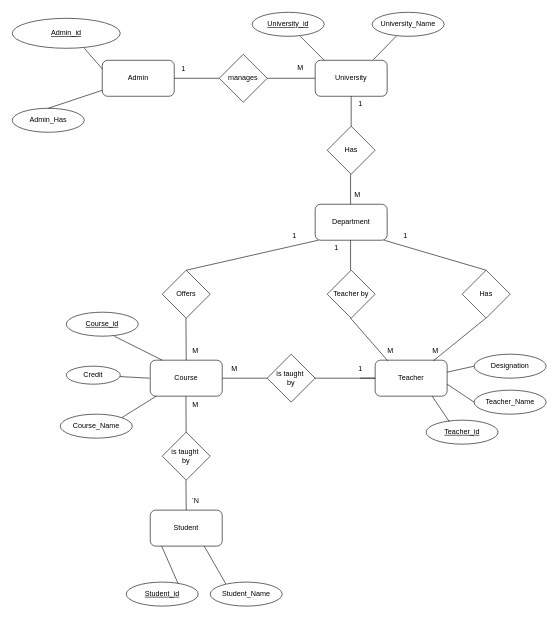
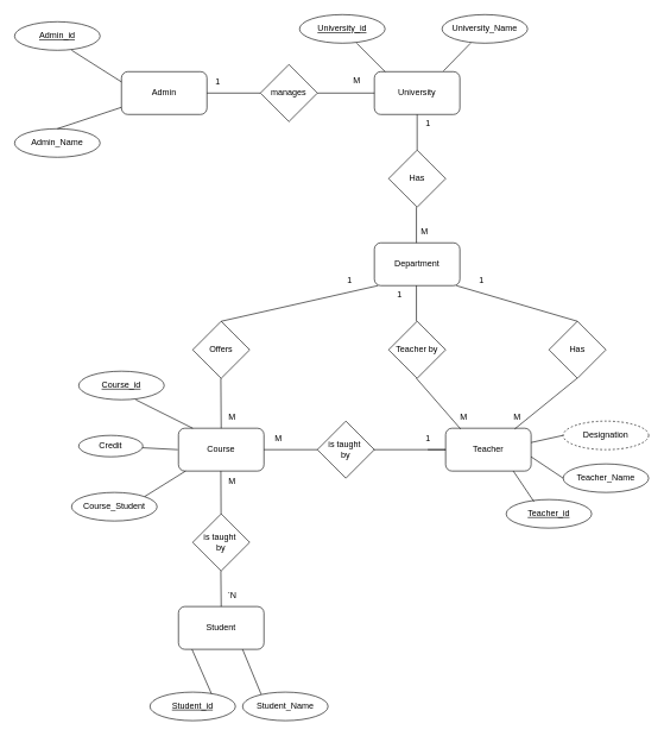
  <mxCell id="0" />
  <mxCell id="1" parent="0" />
  <mxCell id="2" value="University" style="rounded=1;whiteSpace=wrap;html=1;" vertex="1" parent="1"><mxGeometry x="525" y="100" width="120" height="60" as="geometry" /></mxCell>
  <mxCell id="3" value="Department" style="rounded=1;whiteSpace=wrap;html=1;" vertex="1" parent="1"><mxGeometry x="525" y="340" width="120" height="60" as="geometry" /></mxCell>
  <mxCell id="4" value="Has" style="rhombus;whiteSpace=wrap;html=1;" vertex="1" parent="1"><mxGeometry x="545" y="210" width="80" height="80" as="geometry" /></mxCell>
  <mxCell id="5" value="" style="endArrow=none;html=1;rounded=0;exitX=0.5;exitY=0;exitDx=0;exitDy=0;entryX=0.5;entryY=1;entryDx=0;entryDy=0;" edge="1" parent="1" source="4" target="2"><mxGeometry width="50" height="50" relative="1" as="geometry"><mxPoint x="540" y="210" as="sourcePoint" /><mxPoint x="590" y="160" as="targetPoint" /></mxGeometry></mxCell>
  <mxCell id="6" value="" style="endArrow=none;html=1;rounded=0;exitX=0.5;exitY=0;exitDx=0;exitDy=0;entryX=0.5;entryY=1;entryDx=0;entryDy=0;" edge="1" parent="1"><mxGeometry width="50" height="50" relative="1" as="geometry"><mxPoint x="584" y="340" as="sourcePoint" /><mxPoint x="584" y="290" as="targetPoint" /></mxGeometry></mxCell>
  <mxCell id="7" value="&lt;u&gt;University_id&lt;/u&gt;" style="ellipse;whiteSpace=wrap;html=1;" vertex="1" parent="1"><mxGeometry x="420" y="20" width="120" height="40" as="geometry" /></mxCell>
  <mxCell id="8" value="University_Name" style="ellipse;whiteSpace=wrap;html=1;" vertex="1" parent="1"><mxGeometry x="620" y="20" width="120" height="40" as="geometry" /></mxCell>
  <mxCell id="9" value="" style="endArrow=none;html=1;rounded=0;exitX=0.125;exitY=0;exitDx=0;exitDy=0;entryX=0.5;entryY=1;entryDx=0;entryDy=0;exitPerimeter=0;" edge="1" parent="1" source="2"><mxGeometry width="50" height="50" relative="1" as="geometry"><mxPoint x="500" y="110" as="sourcePoint" /><mxPoint x="500" y="60" as="targetPoint" /></mxGeometry></mxCell>
  <mxCell id="10" value="" style="endArrow=none;html=1;rounded=0;exitX=0.808;exitY=-0.017;exitDx=0;exitDy=0;entryX=0.5;entryY=1;entryDx=0;entryDy=0;exitPerimeter=0;" edge="1" parent="1" source="2"><mxGeometry width="50" height="50" relative="1" as="geometry"><mxPoint x="660" y="110" as="sourcePoint" /><mxPoint x="660" y="60" as="targetPoint" /></mxGeometry></mxCell>
  <mxCell id="11" value="Has" style="rhombus;whiteSpace=wrap;html=1;" vertex="1" parent="1"><mxGeometry x="770" y="450" width="80" height="80" as="geometry" /></mxCell>
  <mxCell id="12" value="Offers" style="rhombus;whiteSpace=wrap;html=1;" vertex="1" parent="1"><mxGeometry x="270" y="450" width="80" height="80" as="geometry" /></mxCell>
  <mxCell id="13" value="Teacher by" style="rhombus;whiteSpace=wrap;html=1;" vertex="1" parent="1"><mxGeometry x="545" y="450" width="80" height="80" as="geometry" /></mxCell>
  <mxCell id="14" value="Course" style="rounded=1;whiteSpace=wrap;html=1;" vertex="1" parent="1"><mxGeometry x="250" y="600" width="120" height="60" as="geometry" /></mxCell>
  <mxCell id="15" value="Teacher" style="rounded=1;whiteSpace=wrap;html=1;" vertex="1" parent="1"><mxGeometry x="625" y="600" width="120" height="60" as="geometry" /></mxCell>
  <mxCell id="16" value="is taught&amp;nbsp;&lt;div&gt;by&lt;/div&gt;" style="rhombus;whiteSpace=wrap;html=1;" vertex="1" parent="1"><mxGeometry x="445" y="590" width="80" height="80" as="geometry" /></mxCell>
  <mxCell id="17" value="" style="endArrow=none;html=1;rounded=0;exitX=0.5;exitY=0;exitDx=0;exitDy=0;entryX=0.5;entryY=1;entryDx=0;entryDy=0;" edge="1" parent="1"><mxGeometry width="50" height="50" relative="1" as="geometry"><mxPoint x="584" y="450" as="sourcePoint" /><mxPoint x="584" y="400" as="targetPoint" /></mxGeometry></mxCell>
  <mxCell id="18" value="" style="endArrow=none;html=1;rounded=0;exitX=0.5;exitY=0;exitDx=0;exitDy=0;entryX=0.5;entryY=1;entryDx=0;entryDy=0;" edge="1" parent="1" source="12"><mxGeometry width="50" height="50" relative="1" as="geometry"><mxPoint x="530" y="450" as="sourcePoint" /><mxPoint x="530" y="400" as="targetPoint" /></mxGeometry></mxCell>
  <mxCell id="19" value="" style="endArrow=none;html=1;rounded=0;entryX=0.5;entryY=1;entryDx=0;entryDy=0;exitX=0.175;exitY=0.017;exitDx=0;exitDy=0;exitPerimeter=0;" edge="1" parent="1" source="15"><mxGeometry width="50" height="50" relative="1" as="geometry"><mxPoint x="641" y="596" as="sourcePoint" /><mxPoint x="584" y="530" as="targetPoint" /></mxGeometry></mxCell>
  <mxCell id="20" value="" style="endArrow=none;html=1;rounded=0;exitX=0.5;exitY=0;exitDx=0;exitDy=0;entryX=0.5;entryY=1;entryDx=0;entryDy=0;" edge="1" parent="1" source="11"><mxGeometry width="50" height="50" relative="1" as="geometry"><mxPoint x="640" y="450" as="sourcePoint" /><mxPoint x="640" y="400" as="targetPoint" /></mxGeometry></mxCell>
  <mxCell id="21" value="" style="endArrow=none;html=1;rounded=0;entryX=0.5;entryY=1;entryDx=0;entryDy=0;exitX=0;exitY=0.5;exitDx=0;exitDy=0;" edge="1" parent="1" source="15"><mxGeometry width="50" height="50" relative="1" as="geometry"><mxPoint x="524" y="680" as="sourcePoint" /><mxPoint x="524" y="630" as="targetPoint" /></mxGeometry></mxCell>
  <mxCell id="22" value="" style="endArrow=none;html=1;rounded=0;exitX=0.808;exitY=0.017;exitDx=0;exitDy=0;entryX=0.5;entryY=1;entryDx=0;entryDy=0;exitPerimeter=0;" edge="1" parent="1" source="15"><mxGeometry width="50" height="50" relative="1" as="geometry"><mxPoint x="809.5" y="580" as="sourcePoint" /><mxPoint x="809.5" y="530" as="targetPoint" /></mxGeometry></mxCell>
  <mxCell id="23" value="" style="endArrow=none;html=1;rounded=0;exitX=0.5;exitY=0;exitDx=0;exitDy=0;entryX=0.5;entryY=1;entryDx=0;entryDy=0;" edge="1" parent="1" source="14"><mxGeometry width="50" height="50" relative="1" as="geometry"><mxPoint x="309.5" y="580" as="sourcePoint" /><mxPoint x="309.5" y="530" as="targetPoint" /></mxGeometry></mxCell>
  <mxCell id="24" value="" style="endArrow=none;html=1;rounded=0;exitX=1;exitY=0.5;exitDx=0;exitDy=0;entryX=0.5;entryY=1;entryDx=0;entryDy=0;" edge="1" parent="1" source="14"><mxGeometry width="50" height="50" relative="1" as="geometry"><mxPoint x="445" y="680" as="sourcePoint" /><mxPoint x="445" y="630" as="targetPoint" /></mxGeometry></mxCell>
  <mxCell id="25" value="is taught&amp;nbsp;&lt;div&gt;by&lt;/div&gt;" style="rhombus;whiteSpace=wrap;html=1;" vertex="1" parent="1"><mxGeometry x="270" y="720" width="80" height="80" as="geometry" /></mxCell>
  <mxCell id="26" value="Student" style="rounded=1;whiteSpace=wrap;html=1;" vertex="1" parent="1"><mxGeometry x="250" y="850" width="120" height="60" as="geometry" /></mxCell>
  <mxCell id="27" value="" style="endArrow=none;html=1;rounded=0;entryX=0.5;entryY=1;entryDx=0;entryDy=0;" edge="1" parent="1" source="25"><mxGeometry width="50" height="50" relative="1" as="geometry"><mxPoint x="310" y="720" as="sourcePoint" /><mxPoint x="309.5" y="660" as="targetPoint" /></mxGeometry></mxCell>
  <mxCell id="28" value="" style="endArrow=none;html=1;rounded=0;exitX=0.733;exitY=0.15;exitDx=0;exitDy=0;entryX=0.5;entryY=1;entryDx=0;entryDy=0;exitPerimeter=0;" edge="1" parent="1" source="32"><mxGeometry width="50" height="50" relative="1" as="geometry"><mxPoint x="269.5" y="980" as="sourcePoint" /><mxPoint x="269" y="910" as="targetPoint" /></mxGeometry></mxCell>
  <mxCell id="29" value="" style="endArrow=none;html=1;rounded=0;exitX=0.5;exitY=0;exitDx=0;exitDy=0;entryX=0.5;entryY=1;entryDx=0;entryDy=0;" edge="1" parent="1" source="26"><mxGeometry width="50" height="50" relative="1" as="geometry"><mxPoint x="310" y="870" as="sourcePoint" /><mxPoint x="309.5" y="800" as="targetPoint" /></mxGeometry></mxCell>
  <mxCell id="30" value="" style="endArrow=none;html=1;rounded=0;exitX=0.217;exitY=0.075;exitDx=0;exitDy=0;entryX=0.5;entryY=1;entryDx=0;entryDy=0;exitPerimeter=0;" edge="1" parent="1" source="31"><mxGeometry width="50" height="50" relative="1" as="geometry"><mxPoint x="340.5" y="980" as="sourcePoint" /><mxPoint x="340" y="910" as="targetPoint" /></mxGeometry></mxCell>
- <mxCell id="31" value="Student_Name" style="ellipse;whiteSpace=wrap;html=1;" vertex="1" parent="1"><mxGeometry x="350" y="970" width="120" height="40" as="geometry" /></mxCell>
+ <mxCell id="31" value="Student_Name" style="ellipse;whiteSpace=wrap;html=1;" vertex="1" parent="1"><mxGeometry x="340" y="970" width="120" height="40" as="geometry" /></mxCell>
  <mxCell id="32" value="&lt;u&gt;Student_id&lt;/u&gt;" style="ellipse;whiteSpace=wrap;html=1;" vertex="1" parent="1"><mxGeometry x="210" y="970" width="120" height="40" as="geometry" /></mxCell>
  <mxCell id="33" value="&lt;u&gt;Course_id&lt;/u&gt;" style="ellipse;whiteSpace=wrap;html=1;" vertex="1" parent="1"><mxGeometry x="110" y="520" width="120" height="40" as="geometry" /></mxCell>
- <mxCell id="34" value="Course_Name" style="ellipse;whiteSpace=wrap;html=1;" vertex="1" parent="1"><mxGeometry x="100" y="690" width="120" height="40" as="geometry" /></mxCell>
+ <mxCell id="34" value="Course_Student" style="ellipse;whiteSpace=wrap;html=1;" vertex="1" parent="1"><mxGeometry x="100" y="690" width="120" height="40" as="geometry" /></mxCell>
  <mxCell id="35" value="" style="endArrow=none;html=1;rounded=0;exitX=0.167;exitY=0;exitDx=0;exitDy=0;entryX=0.5;entryY=1;entryDx=0;entryDy=0;exitPerimeter=0;" edge="1" parent="1" source="14"><mxGeometry width="50" height="50" relative="1" as="geometry"><mxPoint x="190.5" y="610" as="sourcePoint" /><mxPoint x="190" y="560" as="targetPoint" /></mxGeometry></mxCell>
  <mxCell id="36" value="" style="endArrow=none;html=1;rounded=0;exitX=1;exitY=0;exitDx=0;exitDy=0;entryX=0.5;entryY=1;entryDx=0;entryDy=0;" edge="1" parent="1" source="34"><mxGeometry width="50" height="50" relative="1" as="geometry"><mxPoint x="260.5" y="710" as="sourcePoint" /><mxPoint x="260" y="660" as="targetPoint" /></mxGeometry></mxCell>
  <mxCell id="37" value="Credit" style="ellipse;whiteSpace=wrap;html=1;" vertex="1" parent="1"><mxGeometry x="110" y="610" width="90" height="30" as="geometry" /></mxCell>
  <mxCell id="38" value="" style="endArrow=none;html=1;rounded=0;entryX=0.5;entryY=1;entryDx=0;entryDy=0;" edge="1" parent="1" source="37"><mxGeometry width="50" height="50" relative="1" as="geometry"><mxPoint x="210" y="630" as="sourcePoint" /><mxPoint x="249" y="630" as="targetPoint" /></mxGeometry></mxCell>
- <mxCell id="39" value="Designation" style="ellipse;whiteSpace=wrap;html=1;" vertex="1" parent="1"><mxGeometry x="790" y="590" width="120" height="40" as="geometry" /></mxCell>
+ <mxCell id="39" value="Designation" style="ellipse;whiteSpace=wrap;html=1;dashed=1;" vertex="1" parent="1"><mxGeometry x="790" y="590" width="120" height="40" as="geometry" /></mxCell>
  <mxCell id="40" value="Teacher_Name" style="ellipse;whiteSpace=wrap;html=1;" vertex="1" parent="1"><mxGeometry x="790" y="650" width="120" height="40" as="geometry" /></mxCell>
  <mxCell id="41" value="&lt;u&gt;Teacher_id&lt;/u&gt;" style="ellipse;whiteSpace=wrap;html=1;" vertex="1" parent="1"><mxGeometry x="710" y="700" width="120" height="40" as="geometry" /></mxCell>
  <mxCell id="42" value="" style="endArrow=none;html=1;rounded=0;entryX=0.5;entryY=1;entryDx=0;entryDy=0;exitX=0;exitY=0.5;exitDx=0;exitDy=0;" edge="1" parent="1" source="39"><mxGeometry width="50" height="50" relative="1" as="geometry"><mxPoint x="745.5" y="680" as="sourcePoint" /><mxPoint x="745" y="620" as="targetPoint" /></mxGeometry></mxCell>
  <mxCell id="43" value="" style="endArrow=none;html=1;rounded=0;entryX=0.5;entryY=1;entryDx=0;entryDy=0;exitX=0;exitY=0.5;exitDx=0;exitDy=0;" edge="1" parent="1" source="40"><mxGeometry width="50" height="50" relative="1" as="geometry"><mxPoint x="745.5" y="700" as="sourcePoint" /><mxPoint x="745" y="640" as="targetPoint" /></mxGeometry></mxCell>
  <mxCell id="44" value="" style="endArrow=none;html=1;rounded=0;entryX=0.5;entryY=1;entryDx=0;entryDy=0;exitX=0.325;exitY=0.075;exitDx=0;exitDy=0;exitPerimeter=0;" edge="1" parent="1" source="41"><mxGeometry width="50" height="50" relative="1" as="geometry"><mxPoint x="720.5" y="720" as="sourcePoint" /><mxPoint x="720" y="660" as="targetPoint" /></mxGeometry></mxCell>
  <mxCell id="45" value="Admin" style="rounded=1;whiteSpace=wrap;html=1;" vertex="1" parent="1"><mxGeometry x="170" y="100" width="120" height="60" as="geometry" /></mxCell>
  <mxCell id="46" value="manages" style="rhombus;whiteSpace=wrap;html=1;" vertex="1" parent="1"><mxGeometry x="365" y="90" width="80" height="80" as="geometry" /></mxCell>
  <mxCell id="47" value="" style="endArrow=none;html=1;rounded=0;exitX=1;exitY=0.5;exitDx=0;exitDy=0;entryX=0.5;entryY=1;entryDx=0;entryDy=0;" edge="1" parent="1" source="45"><mxGeometry width="50" height="50" relative="1" as="geometry"><mxPoint x="365.5" y="200" as="sourcePoint" /><mxPoint x="365" y="130" as="targetPoint" /></mxGeometry></mxCell>
  <mxCell id="48" value="" style="endArrow=none;html=1;rounded=0;exitX=0;exitY=0.5;exitDx=0;exitDy=0;entryX=0.5;entryY=1;entryDx=0;entryDy=0;" edge="1" parent="1" source="2"><mxGeometry width="50" height="50" relative="1" as="geometry"><mxPoint x="445.5" y="200" as="sourcePoint" /><mxPoint x="445" y="130" as="targetPoint" /></mxGeometry></mxCell>
  <mxCell id="49" value="1" style="text;html=1;align=center;verticalAlign=middle;resizable=0;points=[];autosize=1;strokeColor=none;fillColor=none;" vertex="1" parent="1"><mxGeometry x="290" y="100" width="30" height="30" as="geometry" /></mxCell>
  <mxCell id="50" value="M" style="text;html=1;align=center;verticalAlign=middle;resizable=0;points=[];autosize=1;strokeColor=none;fillColor=none;" vertex="1" parent="1"><mxGeometry x="485" y="98" width="30" height="30" as="geometry" /></mxCell>
- <mxCell id="51" value="&lt;u&gt;Admin_id&lt;/u&gt;" style="ellipse;whiteSpace=wrap;html=1;" vertex="1" parent="1"><mxGeometry x="20" y="30" width="180" height="50" as="geometry" /></mxCell>
- <mxCell id="52" value="Admin_Has" style="ellipse;whiteSpace=wrap;html=1;" vertex="1" parent="1"><mxGeometry x="20" y="180" width="120" height="40" as="geometry" /></mxCell>
+ <mxCell id="51" value="&lt;u&gt;Admin_id&lt;/u&gt;" style="ellipse;whiteSpace=wrap;html=1;" vertex="1" parent="1"><mxGeometry x="20" y="30" width="120" height="40" as="geometry" /></mxCell>
+ <mxCell id="52" value="Admin_Name" style="ellipse;whiteSpace=wrap;html=1;" vertex="1" parent="1"><mxGeometry x="20" y="180" width="120" height="40" as="geometry" /></mxCell>
  <mxCell id="53" value="" style="endArrow=none;html=1;rounded=0;exitX=0.667;exitY=1;exitDx=0;exitDy=0;entryX=0.5;entryY=1;entryDx=0;entryDy=0;exitPerimeter=0;" edge="1" parent="1" source="51"><mxGeometry width="50" height="50" relative="1" as="geometry"><mxPoint x="95" y="114.29" as="sourcePoint" /><mxPoint x="170" y="114.29" as="targetPoint" /></mxGeometry></mxCell>
  <mxCell id="54" value="" style="endArrow=none;html=1;rounded=0;exitX=0.5;exitY=0;exitDx=0;exitDy=0;entryX=0.5;entryY=1;entryDx=0;entryDy=0;" edge="1" parent="1" source="52"><mxGeometry width="50" height="50" relative="1" as="geometry"><mxPoint x="95" y="150" as="sourcePoint" /><mxPoint x="170" y="150" as="targetPoint" /></mxGeometry></mxCell>
  <mxCell id="55" value="1" style="text;html=1;align=center;verticalAlign=middle;resizable=0;points=[];autosize=1;strokeColor=none;fillColor=none;" vertex="1" parent="1"><mxGeometry x="585" y="158" width="30" height="30" as="geometry" /></mxCell>
  <mxCell id="56" value="M" style="text;html=1;align=center;verticalAlign=middle;resizable=0;points=[];autosize=1;strokeColor=none;fillColor=none;" vertex="1" parent="1"><mxGeometry x="580" y="310" width="30" height="30" as="geometry" /></mxCell>
  <mxCell id="57" value="1" style="text;html=1;align=center;verticalAlign=middle;resizable=0;points=[];autosize=1;strokeColor=none;fillColor=none;" vertex="1" parent="1"><mxGeometry x="475" y="378" width="30" height="30" as="geometry" /></mxCell>
  <mxCell id="58" value="M" style="text;html=1;align=center;verticalAlign=middle;resizable=0;points=[];autosize=1;strokeColor=none;fillColor=none;" vertex="1" parent="1"><mxGeometry x="310" y="570" width="30" height="30" as="geometry" /></mxCell>
  <mxCell id="59" value="1" style="text;html=1;align=center;verticalAlign=middle;resizable=0;points=[];autosize=1;strokeColor=none;fillColor=none;" vertex="1" parent="1"><mxGeometry x="545" y="398" width="30" height="30" as="geometry" /></mxCell>
  <mxCell id="60" value="M" style="text;html=1;align=center;verticalAlign=middle;resizable=0;points=[];autosize=1;strokeColor=none;fillColor=none;" vertex="1" parent="1"><mxGeometry x="635" y="570" width="30" height="30" as="geometry" /></mxCell>
  <mxCell id="61" value="1" style="text;html=1;align=center;verticalAlign=middle;resizable=0;points=[];autosize=1;strokeColor=none;fillColor=none;" vertex="1" parent="1"><mxGeometry x="660" y="378" width="30" height="30" as="geometry" /></mxCell>
  <mxCell id="62" value="M" style="text;html=1;align=center;verticalAlign=middle;resizable=0;points=[];autosize=1;strokeColor=none;fillColor=none;" vertex="1" parent="1"><mxGeometry x="710" y="570" width="30" height="30" as="geometry" /></mxCell>
  <mxCell id="63" value="M" style="text;html=1;align=center;verticalAlign=middle;resizable=0;points=[];autosize=1;strokeColor=none;fillColor=none;" vertex="1" parent="1"><mxGeometry x="375" y="600" width="30" height="30" as="geometry" /></mxCell>
  <mxCell id="64" value="" style="endArrow=none;html=1;rounded=0;exitX=0;exitY=0.5;exitDx=0;exitDy=0;entryX=0.5;entryY=1;entryDx=0;entryDy=0;" edge="1" parent="1" source="15" target="65"><mxGeometry width="50" height="50" relative="1" as="geometry"><mxPoint x="625" y="630" as="sourcePoint" /><mxPoint x="524" y="630" as="targetPoint" /></mxGeometry></mxCell>
  <mxCell id="65" value="1" style="text;html=1;align=center;verticalAlign=middle;resizable=0;points=[];autosize=1;strokeColor=none;fillColor=none;" vertex="1" parent="1"><mxGeometry x="585" y="600" width="30" height="30" as="geometry" /></mxCell>
  <mxCell id="66" value="M" style="text;html=1;align=center;verticalAlign=middle;resizable=0;points=[];autosize=1;strokeColor=none;fillColor=none;" vertex="1" parent="1"><mxGeometry x="310" y="660" width="30" height="30" as="geometry" /></mxCell>
  <mxCell id="67" value="`N" style="text;html=1;align=center;verticalAlign=middle;resizable=0;points=[];autosize=1;strokeColor=none;fillColor=none;" vertex="1" parent="1"><mxGeometry x="305" y="820" width="40" height="30" as="geometry" /></mxCell>
